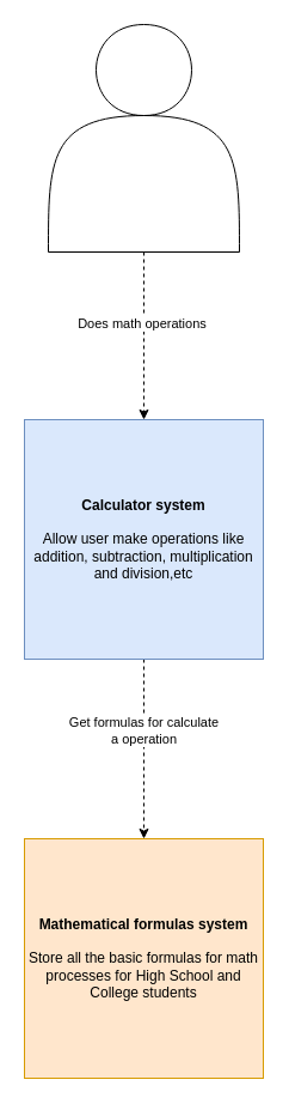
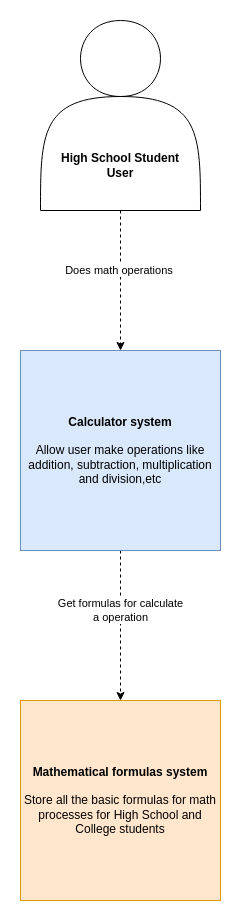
  <mxCell id="0" />
  <mxCell id="1" parent="0" />
  <mxCell id="2" value="" style="group" parent="1" vertex="1" connectable="0"><mxGeometry x="40" y="20" width="160" height="190" as="geometry" /></mxCell>
  <mxCell id="3" value="" style="shape=actor;whiteSpace=wrap;html=1;" parent="2" vertex="1"><mxGeometry width="160" height="190" as="geometry" /></mxCell>
+ <mxCell id="4" value="&lt;b&gt;High School Student User&lt;/b&gt;" style="text;html=1;strokeColor=none;fillColor=none;align=center;verticalAlign=middle;whiteSpace=wrap;rounded=0;" parent="2" vertex="1"><mxGeometry x="10" y="130" width="140" height="30" as="geometry" /></mxCell>
  <mxCell id="5" style="edgeStyle=orthogonalEdgeStyle;rounded=0;orthogonalLoop=1;jettySize=auto;html=1;entryX=0.5;entryY=0;entryDx=0;entryDy=0;dashed=1;" parent="1" source="7" target="10" edge="1"><mxGeometry relative="1" as="geometry" /></mxCell>
  <mxCell id="6" value="Get formulas for calculate&lt;br&gt;a operation" style="edgeLabel;html=1;align=center;verticalAlign=middle;resizable=0;points=[];" vertex="1" connectable="0" parent="5"><mxGeometry x="-0.213" y="-1" relative="1" as="geometry"><mxPoint as="offset" /></mxGeometry></mxCell>
  <mxCell id="7" value="&lt;b&gt;Calculator system&lt;/b&gt;&lt;br&gt;&lt;br&gt;Allow user make operations like addition, subtraction, multiplication and division,etc" style="whiteSpace=wrap;html=1;aspect=fixed;fillColor=#dae8fc;strokeColor=#6c8ebf;" parent="1" vertex="1"><mxGeometry x="20" y="350" width="200" height="200" as="geometry" /></mxCell>
  <mxCell id="8" style="edgeStyle=orthogonalEdgeStyle;rounded=0;orthogonalLoop=1;jettySize=auto;html=1;dashed=1;" parent="1" source="3" target="7" edge="1"><mxGeometry relative="1" as="geometry" /></mxCell>
  <mxCell id="9" value="Does math operations&amp;nbsp;" style="edgeLabel;html=1;align=center;verticalAlign=middle;resizable=0;points=[];" vertex="1" connectable="0" parent="8"><mxGeometry x="-0.157" y="-1" relative="1" as="geometry"><mxPoint as="offset" /></mxGeometry></mxCell>
  <mxCell id="10" value="&lt;b&gt;Mathematical formulas system&lt;/b&gt;&lt;br&gt;&lt;br&gt;Store all the basic formulas for math processes for High School and College students" style="whiteSpace=wrap;html=1;aspect=fixed;fillColor=#ffe6cc;strokeColor=#d79b00;" parent="1" vertex="1"><mxGeometry x="20" y="700" width="200" height="200" as="geometry" /></mxCell>
